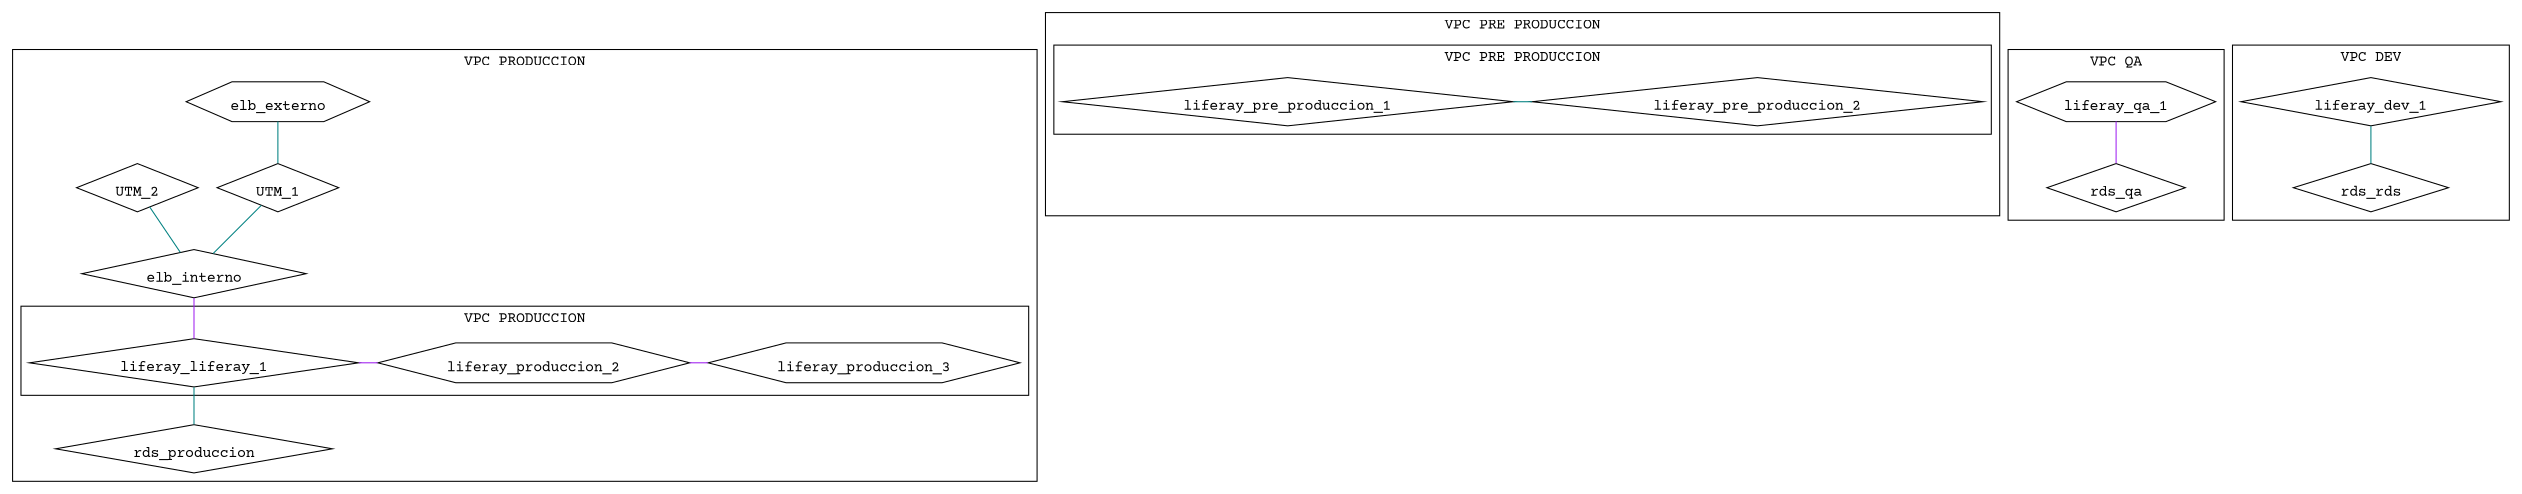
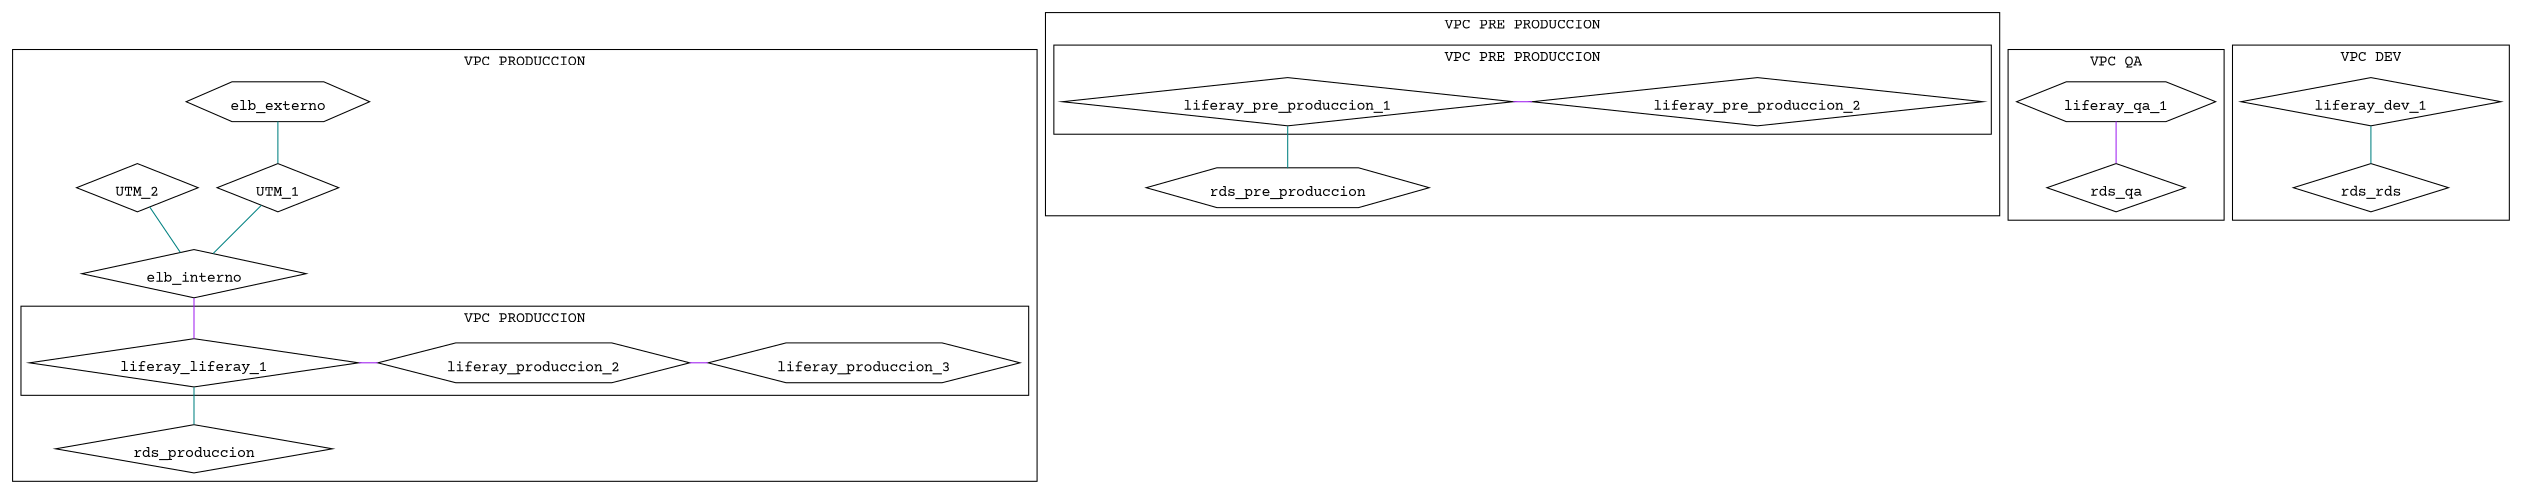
  graph {
    compound=true
    fontname="Courier Prime"
    newrank=true
    shape=box
    node [fontname="Courier Prime" labelloc=b shape=diamond]
    edge [color=teal fontname="Courier Prime"]
    n1 [label=liferay_liferay_1]
    liferay_produccion_2 [shape=hexagon]
    liferay_produccion_3 [shape=hexagon]
    elb_externo [shape=hexagon]
    UTM_1
    UTM_2
    elb_interno
    rds_produccion
    liferay_pre_produccion_1
    liferay_pre_produccion_2
+   rds_pre_produccion [shape=hexagon]
    liferay_qa_1 [shape=hexagon]
    rds_qa
    liferay_dev_1
    n15 [label=rds_rds]
    subgraph cluster_1 {
      label="VPC PRODUCCION"
      elb_externo
      UTM_1
      UTM_2
      elb_interno
      rds_produccion
      subgraph cluster_2 {
        label="VPC PRODUCCION"
        rank=same
        n1
        liferay_produccion_2
        liferay_produccion_3
      }
    }
    subgraph cluster_3 {
      label="VPC PRE PRODUCCION"
+     rds_pre_produccion
      subgraph cluster_4 {
        label="VPC PRE PRODUCCION"
        rank=same
        liferay_pre_produccion_1
        liferay_pre_produccion_2
      }
    }
    subgraph cluster_5 {
      label="VPC QA"
      liferay_qa_1
      rds_qa
    }
    subgraph cluster_6 {
      label="VPC DEV"
      liferay_dev_1
      n15
    }
    n1 -- liferay_produccion_2 [color=purple]
    n1 -- rds_produccion
    liferay_produccion_2 -- liferay_produccion_3 [color=purple]
    elb_externo -- UTM_1
    UTM_1 -- elb_interno
    UTM_2 -- elb_interno
    elb_interno -- n1 [color=purple]
-   liferay_pre_produccion_1 -- liferay_pre_produccion_2 [rankdir=LR]
+   liferay_pre_produccion_1 -- liferay_pre_produccion_2 [color=purple rankdir=LR]
+   liferay_pre_produccion_1 -- rds_pre_produccion
    liferay_qa_1 -- rds_qa [color=purple]
    liferay_dev_1 -- n15
  }
